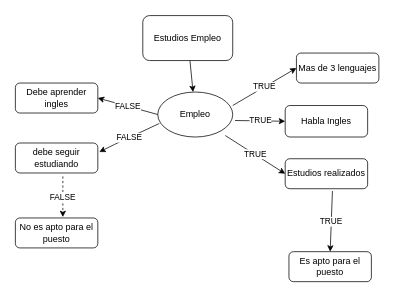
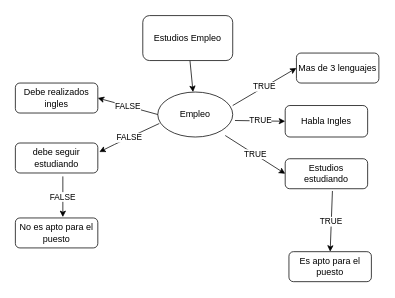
  <mxCell id="0" />
  <mxCell id="1" parent="0" />
  <mxCell id="2" value="Empleo" style="ellipse;whiteSpace=wrap;html=1;" vertex="1" parent="1"><mxGeometry x="210" y="122" width="100" height="60" as="geometry" /></mxCell>
  <mxCell id="3" value="Mas de 3 lenguajes" style="rounded=1;whiteSpace=wrap;html=1;" vertex="1" parent="1"><mxGeometry x="395" y="70" width="110" height="40" as="geometry" /></mxCell>
  <mxCell id="4" value="Habla Ingles" style="rounded=1;whiteSpace=wrap;html=1;" vertex="1" parent="1"><mxGeometry x="380" y="140" width="110" height="42" as="geometry" /></mxCell>
- <mxCell id="5" value="Estudios realizados" style="rounded=1;whiteSpace=wrap;html=1;" vertex="1" parent="1"><mxGeometry x="380" y="211" width="110" height="40" as="geometry" /></mxCell>
+ <mxCell id="5" value="Estudios estudiando" style="rounded=1;whiteSpace=wrap;html=1;" vertex="1" parent="1"><mxGeometry x="380" y="211" width="110" height="40" as="geometry" /></mxCell>
  <mxCell id="6" value="Es apto para el puesto" style="rounded=1;whiteSpace=wrap;html=1;" vertex="1" parent="1"><mxGeometry x="385" y="335" width="110" height="40" as="geometry" /></mxCell>
- <mxCell id="7" value="Debe aprender ingles" style="rounded=1;whiteSpace=wrap;html=1;" vertex="1" parent="1"><mxGeometry x="20" y="110" width="110" height="40" as="geometry" /></mxCell>
+ <mxCell id="7" value="Debe realizados ingles" style="rounded=1;whiteSpace=wrap;html=1;" vertex="1" parent="1"><mxGeometry x="20" y="110" width="110" height="40" as="geometry" /></mxCell>
  <mxCell id="8" value="debe seguir estudiando" style="rounded=1;whiteSpace=wrap;html=1;" vertex="1" parent="1"><mxGeometry x="20" y="190" width="110" height="40" as="geometry" /></mxCell>
  <mxCell id="9" value="TRUE" style="endArrow=classic;html=1;entryX=0;entryY=0.5;entryDx=0;entryDy=0;" edge="1" parent="1" target="3"><mxGeometry width="50" height="50" relative="1" as="geometry"><mxPoint x="310" y="140" as="sourcePoint" /><mxPoint x="360" y="90" as="targetPoint" /></mxGeometry></mxCell>
  <mxCell id="10" value="TRUE" style="endArrow=classic;html=1;entryX=0;entryY=0.5;entryDx=0;entryDy=0;exitX=1.03;exitY=0.633;exitDx=0;exitDy=0;exitPerimeter=0;" edge="1" parent="1" source="2" target="4"><mxGeometry width="50" height="50" relative="1" as="geometry"><mxPoint x="320" y="160" as="sourcePoint" /><mxPoint x="330" y="110" as="targetPoint" /></mxGeometry></mxCell>
  <mxCell id="11" value="TRUE" style="endArrow=classic;html=1;entryX=0;entryY=0.5;entryDx=0;entryDy=0;" edge="1" parent="1" target="5"><mxGeometry width="50" height="50" relative="1" as="geometry"><mxPoint x="300" y="180" as="sourcePoint" /><mxPoint x="330" y="110" as="targetPoint" /></mxGeometry></mxCell>
  <mxCell id="12" value="FALSE" style="endArrow=classic;html=1;exitX=0;exitY=0.5;exitDx=0;exitDy=0;entryX=1;entryY=0.5;entryDx=0;entryDy=0;" edge="1" parent="1" source="2" target="7"><mxGeometry width="50" height="50" relative="1" as="geometry"><mxPoint x="280" y="160" as="sourcePoint" /><mxPoint x="330" y="110" as="targetPoint" /></mxGeometry></mxCell>
  <mxCell id="13" value="FALSE" style="endArrow=classic;html=1;exitX=0;exitY=0.5;exitDx=0;exitDy=0;" edge="1" parent="1"><mxGeometry width="50" height="50" relative="1" as="geometry"><mxPoint x="212" y="164" as="sourcePoint" /><mxPoint x="132" y="202" as="targetPoint" /><Array as="points"><mxPoint x="152" y="192" /></Array></mxGeometry></mxCell>
  <mxCell id="14" value="TRUE" style="endArrow=classic;html=1;entryX=0.5;entryY=0;entryDx=0;entryDy=0;exitX=0.573;exitY=1.075;exitDx=0;exitDy=0;exitPerimeter=0;" edge="1" parent="1" source="5" target="6"><mxGeometry width="50" height="50" relative="1" as="geometry"><mxPoint x="265" y="180" as="sourcePoint" /><mxPoint x="330" y="110" as="targetPoint" /></mxGeometry></mxCell>
  <mxCell id="15" value="No es apto para el puesto" style="rounded=1;whiteSpace=wrap;html=1;" vertex="1" parent="1"><mxGeometry x="20" y="290" width="110" height="40" as="geometry" /></mxCell>
- <mxCell id="16" value="FALSE" style="endArrow=classic;html=1;entryX=0.576;entryY=-0.029;entryDx=0;entryDy=0;entryPerimeter=0;exitX=0.576;exitY=1.114;exitDx=0;exitDy=0;exitPerimeter=0;dashed=1;" edge="1" parent="1" source="8" target="15"><mxGeometry width="50" height="50" relative="1" as="geometry"><mxPoint x="100" y="240" as="sourcePoint" /><mxPoint x="250" y="190" as="targetPoint" /></mxGeometry></mxCell>
+ <mxCell id="16" value="FALSE" style="endArrow=classic;html=1;entryX=0.576;entryY=-0.029;entryDx=0;entryDy=0;entryPerimeter=0;exitX=0.576;exitY=1.114;exitDx=0;exitDy=0;exitPerimeter=0;" edge="1" parent="1" source="8" target="15"><mxGeometry width="50" height="50" relative="1" as="geometry"><mxPoint x="100" y="240" as="sourcePoint" /><mxPoint x="250" y="190" as="targetPoint" /></mxGeometry></mxCell>
  <mxCell id="17" value="" style="edgeStyle=none;html=1;" edge="1" parent="1" source="18" target="2"><mxGeometry relative="1" as="geometry" /></mxCell>
  <mxCell id="18" value="Estudios Empleo" style="rounded=1;whiteSpace=wrap;html=1;" vertex="1" parent="1"><mxGeometry x="190" y="20" width="120" height="60" as="geometry" /></mxCell>
